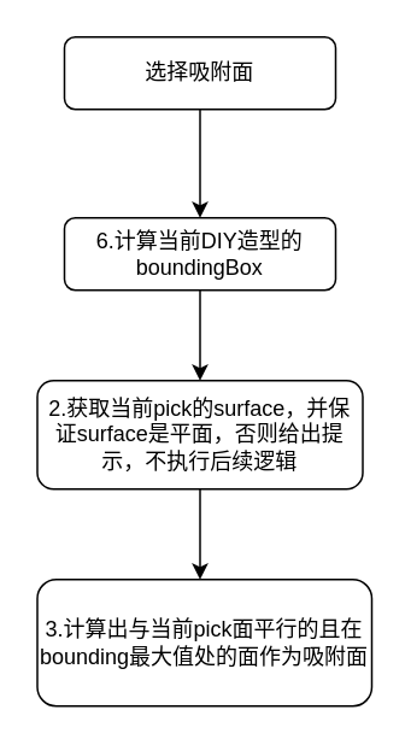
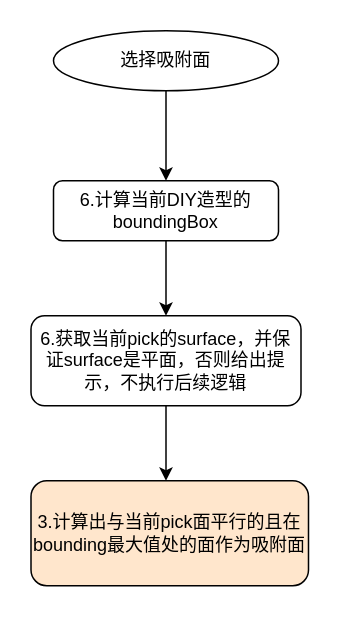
  <mxCell id="0" />
  <mxCell id="1" parent="0" />
  <mxCell id="2" style="edgeStyle=orthogonalEdgeStyle;rounded=0;orthogonalLoop=1;jettySize=auto;html=1;exitX=0.5;exitY=1;exitDx=0;exitDy=0;" edge="1" parent="1" source="3"><mxGeometry relative="1" as="geometry"><mxPoint x="110" y="120" as="targetPoint" /></mxGeometry></mxCell>
- <mxCell id="3" value="选择吸附面&lt;br&gt;" style="rounded=1;whiteSpace=wrap;html=1;" vertex="1" parent="1"><mxGeometry x="35" y="20" width="150" height="40" as="geometry" /></mxCell>
+ <mxCell id="3" value="选择吸附面&lt;br&gt;" style="ellipse;whiteSpace=wrap;html=1;" vertex="1" parent="1"><mxGeometry x="35" y="20" width="150" height="40" as="geometry" /></mxCell>
  <mxCell id="4" style="edgeStyle=orthogonalEdgeStyle;rounded=0;orthogonalLoop=1;jettySize=auto;html=1;exitX=0.5;exitY=1;exitDx=0;exitDy=0;" edge="1" parent="1" source="5"><mxGeometry relative="1" as="geometry"><mxPoint x="110" y="210" as="targetPoint" /></mxGeometry></mxCell>
  <mxCell id="5" value="6.计算当前DIY造型的boundingBox" style="rounded=1;whiteSpace=wrap;html=1;" vertex="1" parent="1"><mxGeometry x="35" y="120" width="150" height="40" as="geometry" /></mxCell>
  <mxCell id="6" style="edgeStyle=orthogonalEdgeStyle;rounded=0;orthogonalLoop=1;jettySize=auto;html=1;exitX=0.5;exitY=1;exitDx=0;exitDy=0;" edge="1" parent="1" source="7"><mxGeometry relative="1" as="geometry"><mxPoint x="110" y="320" as="targetPoint" /></mxGeometry></mxCell>
- <mxCell id="7" value="2.获取当前pick的surface，并保证surface是平面，否则给出提示，不执行后续逻辑" style="rounded=1;whiteSpace=wrap;html=1;" vertex="1" parent="1"><mxGeometry x="20" y="210" width="180" height="60" as="geometry" /></mxCell>
- <mxCell id="8" value="3.计算出与当前pick面平行的且在bounding最大值处的面作为吸附面" style="rounded=1;whiteSpace=wrap;html=1;" vertex="1" parent="1"><mxGeometry x="20" y="320" width="185" height="70" as="geometry" /></mxCell>
+ <mxCell id="7" value="6.获取当前pick的surface，并保证surface是平面，否则给出提示，不执行后续逻辑" style="rounded=1;whiteSpace=wrap;html=1;" vertex="1" parent="1"><mxGeometry x="20" y="210" width="180" height="60" as="geometry" /></mxCell>
+ <mxCell id="8" value="3.计算出与当前pick面平行的且在bounding最大值处的面作为吸附面" style="rounded=1;whiteSpace=wrap;html=1;fillColor=#ffe6cc;" vertex="1" parent="1"><mxGeometry x="20" y="320" width="185" height="70" as="geometry" /></mxCell>
